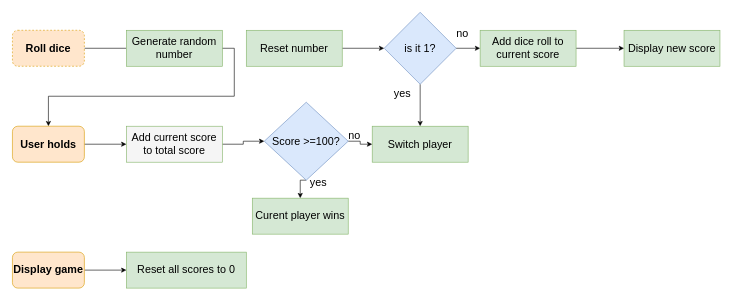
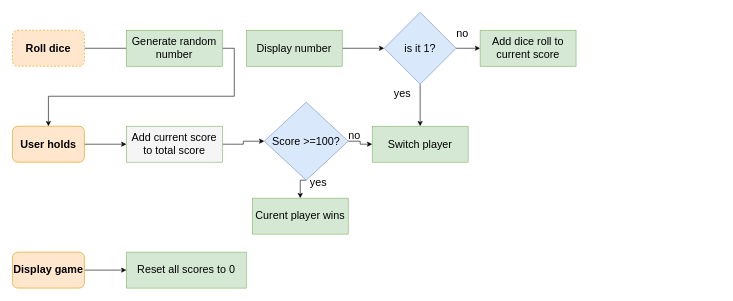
  <mxCell id="0" />
  <mxCell id="1" parent="0" />
  <mxCell id="2" style="edgeStyle=orthogonalEdgeStyle;rounded=0;orthogonalLoop=1;jettySize=auto;html=1;exitX=1;exitY=0.5;exitDx=0;exitDy=0;entryX=0;entryY=0.5;entryDx=0;entryDy=0;fontSize=18;endArrow=none;" parent="1" source="3" target="6" edge="1"><mxGeometry relative="1" as="geometry" /></mxCell>
  <mxCell id="3" value="&lt;font style=&quot;font-size: 18px;&quot;&gt;&lt;b&gt;Roll dice&lt;/b&gt;&lt;/font&gt;" style="rounded=1;whiteSpace=wrap;html=1;fillColor=#ffe6cc;strokeColor=#d79b00;dashed=1;" parent="1" vertex="1"><mxGeometry x="20" y="50" width="120" height="60" as="geometry" /></mxCell>
  <mxCell id="4" style="edgeStyle=orthogonalEdgeStyle;rounded=0;orthogonalLoop=1;jettySize=auto;html=1;exitX=1;exitY=0.5;exitDx=0;exitDy=0;fontSize=18;" parent="1" source="6" edge="1"><mxGeometry relative="1" as="geometry"><mxPoint x="360" y="80" as="targetPoint" /></mxGeometry></mxCell>
  <mxCell id="5" style="edgeStyle=orthogonalEdgeStyle;rounded=0;orthogonalLoop=1;jettySize=auto;html=1;exitX=1;exitY=0.5;exitDx=0;exitDy=0;fontSize=18;" parent="1" source="6" target="21" edge="1"><mxGeometry relative="1" as="geometry" /></mxCell>
  <mxCell id="6" value="Generate random number" style="rounded=0;whiteSpace=wrap;html=1;fontSize=18;fillColor=#d5e8d4;strokeColor=#82b366;" parent="1" vertex="1"><mxGeometry x="210" y="50" width="160" height="60" as="geometry" /></mxCell>
  <mxCell id="7" style="edgeStyle=orthogonalEdgeStyle;rounded=0;orthogonalLoop=1;jettySize=auto;html=1;exitX=1;exitY=0.5;exitDx=0;exitDy=0;entryX=0;entryY=0.5;entryDx=0;entryDy=0;fontSize=18;" parent="1" source="8" target="11" edge="1"><mxGeometry relative="1" as="geometry" /></mxCell>
- <mxCell id="8" value="Reset number" style="rounded=0;whiteSpace=wrap;html=1;fontSize=18;fillColor=#d5e8d4;strokeColor=#82b366;" parent="1" vertex="1"><mxGeometry x="410" y="50" width="160" height="60" as="geometry" /></mxCell>
+ <mxCell id="8" value="Display number" style="rounded=0;whiteSpace=wrap;html=1;fontSize=18;fillColor=#d5e8d4;strokeColor=#82b366;" parent="1" vertex="1"><mxGeometry x="410" y="50" width="160" height="60" as="geometry" /></mxCell>
  <mxCell id="9" style="edgeStyle=orthogonalEdgeStyle;rounded=0;orthogonalLoop=1;jettySize=auto;html=1;exitX=0.5;exitY=1;exitDx=0;exitDy=0;entryX=0.5;entryY=0;entryDx=0;entryDy=0;fontSize=18;" parent="1" source="11" target="12" edge="1"><mxGeometry relative="1" as="geometry" /></mxCell>
  <mxCell id="10" style="edgeStyle=orthogonalEdgeStyle;rounded=0;orthogonalLoop=1;jettySize=auto;html=1;exitX=1;exitY=0.5;exitDx=0;exitDy=0;entryX=0;entryY=0.5;entryDx=0;entryDy=0;fontSize=18;" parent="1" source="11" target="15" edge="1"><mxGeometry relative="1" as="geometry" /></mxCell>
  <mxCell id="11" value="is it 1?" style="rhombus;whiteSpace=wrap;html=1;fontSize=18;fillColor=#dae8fc;strokeColor=#6c8ebf;" parent="1" vertex="1"><mxGeometry x="640" y="20" width="120" height="120" as="geometry" /></mxCell>
  <mxCell id="12" value="Switch player" style="rounded=0;whiteSpace=wrap;html=1;fontSize=18;fillColor=#d5e8d4;strokeColor=#82b366;" parent="1" vertex="1"><mxGeometry x="620" y="210" width="160" height="60" as="geometry" /></mxCell>
- <mxCell id="13" value="Display new score" style="rounded=0;whiteSpace=wrap;html=1;fontSize=18;fillColor=#d5e8d4;strokeColor=#82b366;" parent="1" vertex="1"><mxGeometry x="1040" y="50" width="160" height="60" as="geometry" /></mxCell>
- <mxCell id="14" style="edgeStyle=orthogonalEdgeStyle;rounded=0;orthogonalLoop=1;jettySize=auto;html=1;exitX=1;exitY=0.5;exitDx=0;exitDy=0;entryX=0;entryY=0.5;entryDx=0;entryDy=0;fontSize=18;" parent="1" source="15" target="13" edge="1"><mxGeometry relative="1" as="geometry" /></mxCell>
  <mxCell id="15" value="Add dice roll to current score" style="rounded=0;whiteSpace=wrap;html=1;fontSize=18;fillColor=#d5e8d4;strokeColor=#82b366;" parent="1" vertex="1"><mxGeometry x="800" y="50" width="160" height="60" as="geometry" /></mxCell>
  <mxCell id="16" value="yes" style="text;html=1;resizable=0;autosize=1;align=center;verticalAlign=middle;points=[];fillColor=none;strokeColor=none;rounded=0;fontSize=18;" parent="1" vertex="1"><mxGeometry x="650" y="140" width="40" height="30" as="geometry" /></mxCell>
  <mxCell id="17" value="no" style="text;html=1;resizable=0;autosize=1;align=center;verticalAlign=middle;points=[];fillColor=none;strokeColor=none;rounded=0;fontSize=18;" parent="1" vertex="1"><mxGeometry x="750" y="40" width="40" height="30" as="geometry" /></mxCell>
  <mxCell id="18" style="edgeStyle=orthogonalEdgeStyle;rounded=0;orthogonalLoop=1;jettySize=auto;html=1;exitX=1;exitY=0.5;exitDx=0;exitDy=0;entryX=0;entryY=0.5;entryDx=0;entryDy=0;fontSize=18;" parent="1" source="19" target="24" edge="1"><mxGeometry relative="1" as="geometry" /></mxCell>
  <mxCell id="19" value="&lt;font style=&quot;font-size: 18px;&quot;&gt;&lt;b&gt;Display game&lt;/b&gt;&lt;/font&gt;" style="rounded=1;whiteSpace=wrap;html=1;fillColor=#ffe6cc;strokeColor=#d79b00;" parent="1" vertex="1"><mxGeometry x="20" y="420" width="120" height="60" as="geometry" /></mxCell>
  <mxCell id="20" style="edgeStyle=orthogonalEdgeStyle;rounded=0;orthogonalLoop=1;jettySize=auto;html=1;exitX=1;exitY=0.5;exitDx=0;exitDy=0;entryX=0;entryY=0.5;entryDx=0;entryDy=0;fontSize=18;" parent="1" source="21" target="23" edge="1"><mxGeometry relative="1" as="geometry" /></mxCell>
  <mxCell id="21" value="&lt;font style=&quot;font-size: 18px;&quot;&gt;&lt;b&gt;User holds&lt;/b&gt;&lt;/font&gt;" style="rounded=1;whiteSpace=wrap;html=1;fillColor=#ffe6cc;strokeColor=#d79b00;" parent="1" vertex="1"><mxGeometry x="20" y="210" width="120" height="60" as="geometry" /></mxCell>
  <mxCell id="22" style="edgeStyle=orthogonalEdgeStyle;rounded=0;orthogonalLoop=1;jettySize=auto;html=1;exitX=1;exitY=0.5;exitDx=0;exitDy=0;entryX=0;entryY=0.5;entryDx=0;entryDy=0;fontSize=18;" parent="1" source="23" target="27" edge="1"><mxGeometry relative="1" as="geometry" /></mxCell>
  <mxCell id="23" value="Add current score to total score" style="rounded=0;whiteSpace=wrap;html=1;fontSize=18;fillColor=#f5f5f5;strokeColor=#82b366;" parent="1" vertex="1"><mxGeometry x="210" y="210" width="160" height="60" as="geometry" /></mxCell>
  <mxCell id="24" value="Reset all scores to 0" style="rounded=0;whiteSpace=wrap;html=1;fontSize=18;fillColor=#d5e8d4;strokeColor=#82b366;" parent="1" vertex="1"><mxGeometry x="210" y="420" width="200" height="60" as="geometry" /></mxCell>
  <mxCell id="25" style="edgeStyle=orthogonalEdgeStyle;rounded=0;orthogonalLoop=1;jettySize=auto;html=1;exitX=1;exitY=0.5;exitDx=0;exitDy=0;entryX=0;entryY=0.5;entryDx=0;entryDy=0;fontSize=18;" parent="1" source="27" target="12" edge="1"><mxGeometry relative="1" as="geometry" /></mxCell>
  <mxCell id="26" style="edgeStyle=orthogonalEdgeStyle;rounded=0;orthogonalLoop=1;jettySize=auto;html=1;exitX=0.5;exitY=1;exitDx=0;exitDy=0;fontSize=18;" parent="1" source="27" edge="1"><mxGeometry relative="1" as="geometry"><mxPoint x="500" y="330" as="targetPoint" /></mxGeometry></mxCell>
  <mxCell id="27" value="Score &amp;gt;=100?" style="rhombus;whiteSpace=wrap;html=1;fontSize=18;fillColor=#dae8fc;strokeColor=#6c8ebf;" parent="1" vertex="1"><mxGeometry x="440" y="170" width="140" height="130" as="geometry" /></mxCell>
  <mxCell id="28" value="Curent player wins" style="rounded=0;whiteSpace=wrap;html=1;fontSize=18;fillColor=#d5e8d4;strokeColor=#82b366;" parent="1" vertex="1"><mxGeometry x="420" y="330" width="160" height="60" as="geometry" /></mxCell>
  <mxCell id="29" value="yes" style="text;html=1;resizable=0;autosize=1;align=center;verticalAlign=middle;points=[];fillColor=none;strokeColor=none;rounded=0;fontSize=18;" parent="1" vertex="1"><mxGeometry x="510" y="290" width="40" height="30" as="geometry" /></mxCell>
  <mxCell id="30" value="no" style="text;html=1;resizable=0;autosize=1;align=center;verticalAlign=middle;points=[];fillColor=none;strokeColor=none;rounded=0;fontSize=18;" parent="1" vertex="1"><mxGeometry x="570" y="210" width="40" height="30" as="geometry" /></mxCell>
